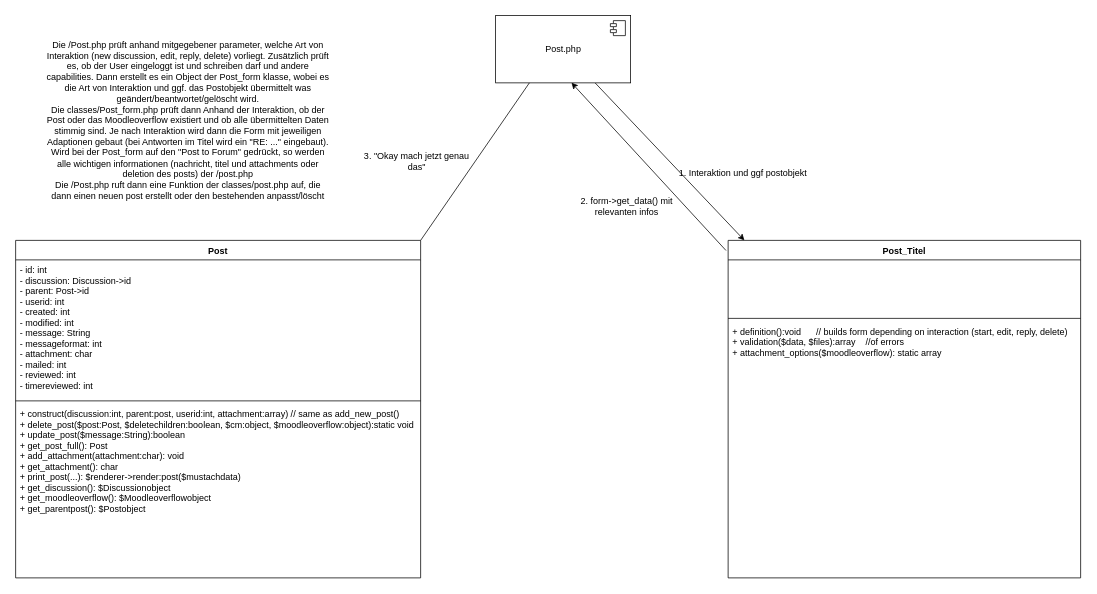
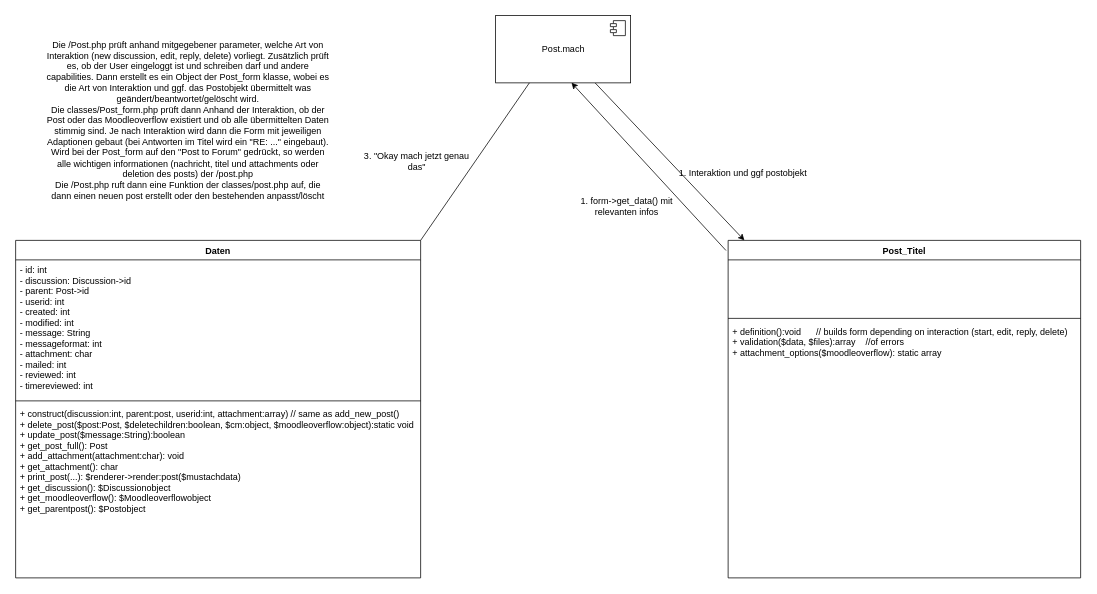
  <mxCell id="0" />
  <mxCell id="1" parent="0" />
- <mxCell id="2" value="Post" style="swimlane;fontStyle=1;align=center;verticalAlign=top;childLayout=stackLayout;horizontal=1;startSize=26;horizontalStack=0;resizeParent=1;resizeParentMax=0;resizeLast=0;collapsible=1;marginBottom=0;" parent="1" vertex="1"><mxGeometry x="20" y="320" width="540" height="450" as="geometry"><mxRectangle x="-140" y="-60" width="70" height="30" as="alternateBounds" /></mxGeometry></mxCell>
+ <mxCell id="2" value="Daten" style="swimlane;fontStyle=1;align=center;verticalAlign=top;childLayout=stackLayout;horizontal=1;startSize=26;horizontalStack=0;resizeParent=1;resizeParentMax=0;resizeLast=0;collapsible=1;marginBottom=0;" parent="1" vertex="1"><mxGeometry x="20" y="320" width="540" height="450" as="geometry"><mxRectangle x="-140" y="-60" width="70" height="30" as="alternateBounds" /></mxGeometry></mxCell>
  <mxCell id="3" value="- id: int&#10;- discussion: Discussion-&gt;id&#10;- parent: Post-&gt;id&#10;- userid: int&#10;- created: int&#10;- modified: int&#10;- message: String&#10;- messageformat: int&#10;- attachment: char&#10;- mailed: int&#10;- reviewed: int &#10;- timereviewed: int" style="text;strokeColor=none;fillColor=none;align=left;verticalAlign=top;spacingLeft=4;spacingRight=4;overflow=hidden;rotatable=0;points=[[0,0.5],[1,0.5]];portConstraint=eastwest;" parent="2" vertex="1"><mxGeometry y="26" width="540" height="184" as="geometry" /></mxCell>
  <mxCell id="4" value="" style="line;strokeWidth=1;fillColor=none;align=left;verticalAlign=middle;spacingTop=-1;spacingLeft=3;spacingRight=3;rotatable=0;labelPosition=right;points=[];portConstraint=eastwest;strokeColor=inherit;" parent="2" vertex="1"><mxGeometry y="210" width="540" height="8" as="geometry" /></mxCell>
  <mxCell id="5" value="+ construct(discussion:int, parent:post, userid:int, attachment:array) // same as add_new_post()&#10;+ delete_post($post:Post, $deletechildren:boolean, $cm:object, $moodleoverflow:object):static void&#10;+ update_post($message:String):boolean&#10;+ get_post_full(): Post&#10;+ add_attachment(attachment:char): void&#10;+ get_attachment(): char&#10;+ print_post(...): $renderer-&gt;render:post($mustachdata)&#10;+ get_discussion(): $Discussionobject&#10;+ get_moodleoverflow(): $Moodleoverflowobject&#10;+ get_parentpost(): $Postobject" style="text;strokeColor=none;fillColor=none;align=left;verticalAlign=top;spacingLeft=4;spacingRight=4;overflow=hidden;rotatable=0;points=[[0,0.5],[1,0.5]];portConstraint=eastwest;" parent="2" vertex="1"><mxGeometry y="218" width="540" height="232" as="geometry" /></mxCell>
  <mxCell id="6" value="Post_Titel" style="swimlane;fontStyle=1;align=center;verticalAlign=top;childLayout=stackLayout;horizontal=1;startSize=26;horizontalStack=0;resizeParent=1;resizeParentMax=0;resizeLast=0;collapsible=1;marginBottom=0;" parent="1" vertex="1"><mxGeometry x="970" y="320" width="470" height="450" as="geometry" /></mxCell>
  <mxCell id="7" value=" &#10;" style="text;strokeColor=none;fillColor=none;align=left;verticalAlign=top;spacingLeft=4;spacingRight=4;overflow=hidden;rotatable=0;points=[[0,0.5],[1,0.5]];portConstraint=eastwest;" parent="6" vertex="1"><mxGeometry y="26" width="470" height="74" as="geometry" /></mxCell>
  <mxCell id="8" value="" style="line;strokeWidth=1;fillColor=none;align=left;verticalAlign=middle;spacingTop=-1;spacingLeft=3;spacingRight=3;rotatable=0;labelPosition=right;points=[];portConstraint=eastwest;strokeColor=inherit;" parent="6" vertex="1"><mxGeometry y="100" width="470" height="8" as="geometry" /></mxCell>
  <mxCell id="9" value="+ definition():void      // builds form depending on interaction (start, edit, reply, delete)&#10;+ validation($data, $files):array    //of errors&#10;+ attachment_options($moodleoverflow): static array" style="text;strokeColor=none;fillColor=none;align=left;verticalAlign=top;spacingLeft=4;spacingRight=4;overflow=hidden;rotatable=0;points=[[0,0.5],[1,0.5]];portConstraint=eastwest;" parent="6" vertex="1"><mxGeometry y="108" width="470" height="342" as="geometry" /></mxCell>
  <mxCell id="10" style="edgeStyle=none;html=1;" edge="1" parent="1" source="11" target="6"><mxGeometry relative="1" as="geometry" /></mxCell>
- <mxCell id="11" value="Post.php&lt;br&gt;" style="html=1;dropTarget=0;" vertex="1" parent="1"><mxGeometry x="660" y="20" width="180" height="90" as="geometry" /></mxCell>
+ <mxCell id="11" value="Post.mach&lt;br&gt;" style="html=1;dropTarget=0;" vertex="1" parent="1"><mxGeometry x="660" y="20" width="180" height="90" as="geometry" /></mxCell>
  <mxCell id="12" value="" style="shape=module;jettyWidth=8;jettyHeight=4;" vertex="1" parent="11"><mxGeometry x="1" width="20" height="20" relative="1" as="geometry"><mxPoint x="-27" y="7" as="offset" /></mxGeometry></mxCell>
  <mxCell id="13" value="Die /Post.php prüft anhand mitgegebener parameter, welche Art von Interaktion (new discussion, edit, reply, delete) vorliegt. Zusätzlich prüft es, ob der User eingeloggt ist und schreiben darf und andere capabilities. Dann erstellt es ein Object der Post_form klasse, wobei es die Art von Interaktion und ggf. das Postobjekt übermittelt was geändert/beantwortet/gelöscht wird.&lt;br&gt;Die classes/Post_form.php prüft dann Anhand der Interaktion, ob der Post oder das Moodleoverflow existiert und ob alle übermittelten Daten stimmig sind. Je nach Interaktion wird dann die Form mit jeweiligen Adaptionen gebaut (bei Antworten im Titel wird ein &quot;RE: ...&quot; eingebaut).&lt;br&gt;Wird bei der Post_form auf den &quot;Post to Forum&quot; gedrückt, so werden alle wichtigen informationen (nachricht, titel und attachments oder deletion des posts) der /post.php&lt;br&gt;Die /Post.php ruft dann eine Funktion der classes/post.php auf, die dann einen neuen post erstellt oder den bestehenden anpasst/löscht" style="text;html=1;strokeColor=none;fillColor=none;align=center;verticalAlign=middle;whiteSpace=wrap;rounded=0;" vertex="1" parent="1"><mxGeometry x="60" y="50" width="380" height="220" as="geometry" /></mxCell>
  <mxCell id="14" value="" style="endArrow=classic;html=1;exitX=-0.006;exitY=0.03;exitDx=0;exitDy=0;exitPerimeter=0;entryX=0.562;entryY=0.998;entryDx=0;entryDy=0;entryPerimeter=0;" edge="1" parent="1" source="6" target="11"><mxGeometry width="50" height="50" relative="1" as="geometry"><mxPoint x="1000" y="150" as="sourcePoint" /><mxPoint x="1050" y="100" as="targetPoint" /></mxGeometry></mxCell>
  <mxCell id="15" value="" style="endArrow=none;html=1;exitX=0.25;exitY=1;exitDx=0;exitDy=0;entryX=1;entryY=0;entryDx=0;entryDy=0;" edge="1" parent="1" source="11" target="2"><mxGeometry width="50" height="50" relative="1" as="geometry"><mxPoint x="750" y="330" as="sourcePoint" /><mxPoint x="800" y="280" as="targetPoint" /></mxGeometry></mxCell>
  <mxCell id="16" value="1. Interaktion und ggf postobjekt" style="text;html=1;strokeColor=none;fillColor=none;align=center;verticalAlign=middle;whiteSpace=wrap;rounded=0;" vertex="1" parent="1"><mxGeometry x="900" y="215" width="180" height="30" as="geometry" /></mxCell>
- <mxCell id="17" value="2. form-&amp;gt;get_data() mit relevanten infos" style="text;html=1;strokeColor=none;fillColor=none;align=center;verticalAlign=middle;whiteSpace=wrap;rounded=0;" vertex="1" parent="1"><mxGeometry x="760" y="260" width="150" height="30" as="geometry" /></mxCell>
+ <mxCell id="17" value="1. form-&amp;gt;get_data() mit relevanten infos" style="text;html=1;strokeColor=none;fillColor=none;align=center;verticalAlign=middle;whiteSpace=wrap;rounded=0;" vertex="1" parent="1"><mxGeometry x="760" y="260" width="150" height="30" as="geometry" /></mxCell>
  <mxCell id="18" value="3. &quot;Okay mach jetzt genau das&quot;" style="text;html=1;strokeColor=none;fillColor=none;align=center;verticalAlign=middle;whiteSpace=wrap;rounded=0;" vertex="1" parent="1"><mxGeometry x="480" y="200" width="150" height="30" as="geometry" /></mxCell>
